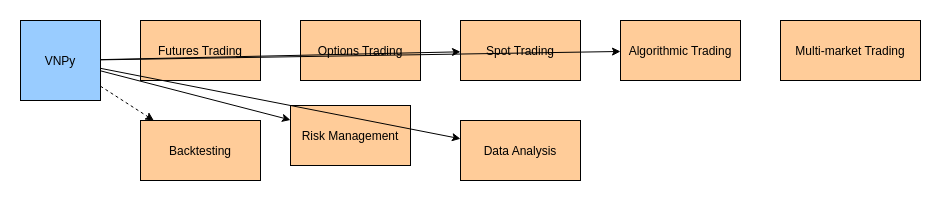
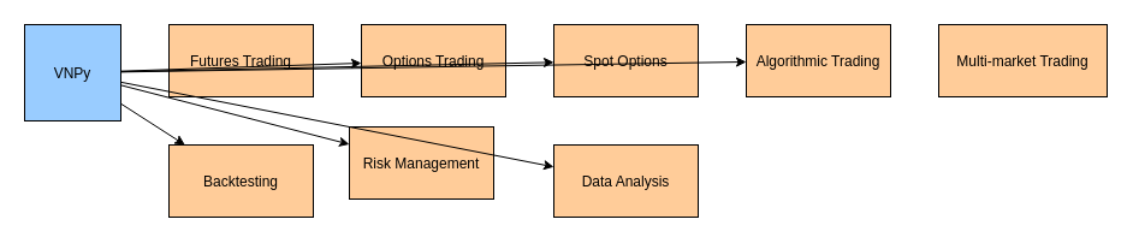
  <mxCell id="0" />
  <mxCell id="1" parent="0" />
  <mxCell id="2" value="VNPy" style="actor;fillColor=#99ccff;" vertex="1" parent="1"><mxGeometry x="20" y="20" width="80" height="80" as="geometry" /></mxCell>
  <mxCell id="3" value="Futures Trading" style="usecase;fillColor=#ffcc99;" vertex="1" parent="1"><mxGeometry x="140" y="20" width="120" height="60" as="geometry" /></mxCell>
  <mxCell id="4" value="Options Trading" style="usecase;fillColor=#ffcc99;" vertex="1" parent="1"><mxGeometry x="300" y="20" width="120" height="60" as="geometry" /></mxCell>
- <mxCell id="6" value="Spot Trading" style="usecase;fillColor=#ffcc99;" vertex="1" parent="1"><mxGeometry x="460" y="20" width="120" height="60" as="geometry" /></mxCell>
+ <mxCell id="5" value="" style="endArrow=classic;html=1;" edge="1" parent="1" source="2" target="4"><mxGeometry width="50" height="50" relative="1" as="geometry" /></mxCell>
+ <mxCell id="6" value="Spot Options" style="usecase;fillColor=#ffcc99;" vertex="1" parent="1"><mxGeometry x="460" y="20" width="120" height="60" as="geometry" /></mxCell>
  <mxCell id="7" value="" style="endArrow=classic;html=1;" edge="1" parent="1" source="2" target="6"><mxGeometry width="50" height="50" relative="1" as="geometry" /></mxCell>
  <mxCell id="8" value="Algorithmic Trading" style="usecase;fillColor=#ffcc99;" vertex="1" parent="1"><mxGeometry x="620" y="20" width="120" height="60" as="geometry" /></mxCell>
  <mxCell id="9" value="" style="endArrow=classic;html=1;" edge="1" parent="1" source="2" target="8"><mxGeometry width="50" height="50" relative="1" as="geometry" /></mxCell>
  <mxCell id="10" value="Multi-market Trading" style="usecase;fillColor=#ffcc99;" vertex="1" parent="1"><mxGeometry x="780" y="20" width="140" height="60" as="geometry" /></mxCell>
  <mxCell id="11" value="Backtesting" style="usecase;fillColor=#ffcc99;" vertex="1" parent="1"><mxGeometry x="140" y="120" width="120" height="60" as="geometry" /></mxCell>
- <mxCell id="12" value="" style="endArrow=classic;html=1;dashed=1;" edge="1" parent="1" source="2" target="11"><mxGeometry width="50" height="50" relative="1" as="geometry" /></mxCell>
+ <mxCell id="12" value="" style="endArrow=classic;html=1;" edge="1" parent="1" source="2" target="11"><mxGeometry width="50" height="50" relative="1" as="geometry" /></mxCell>
  <mxCell id="13" value="Risk Management" style="usecase;fillColor=#ffcc99;" vertex="1" parent="1"><mxGeometry x="290" y="105" width="120" height="60" as="geometry" /></mxCell>
  <mxCell id="14" value="" style="endArrow=classic;html=1;" edge="1" parent="1" source="2" target="13"><mxGeometry width="50" height="50" relative="1" as="geometry" /></mxCell>
  <mxCell id="15" value="Data Analysis" style="usecase;fillColor=#ffcc99;" vertex="1" parent="1"><mxGeometry x="460" y="120" width="120" height="60" as="geometry" /></mxCell>
  <mxCell id="16" value="" style="endArrow=classic;html=1;" edge="1" parent="1" source="2" target="15"><mxGeometry width="50" height="50" relative="1" as="geometry" /></mxCell>
